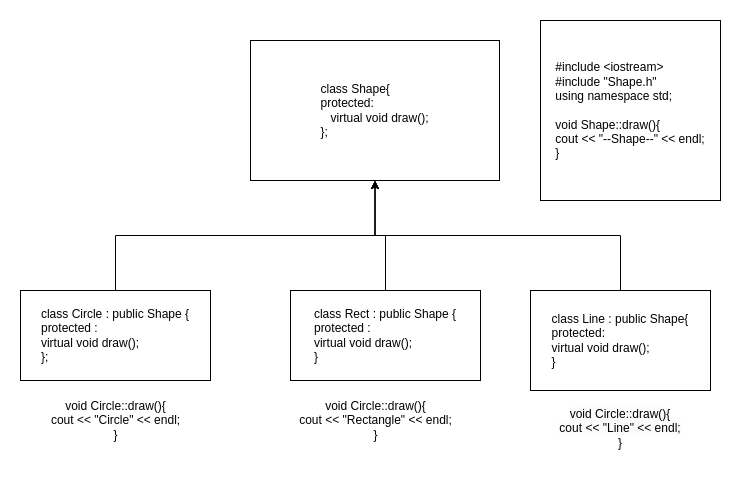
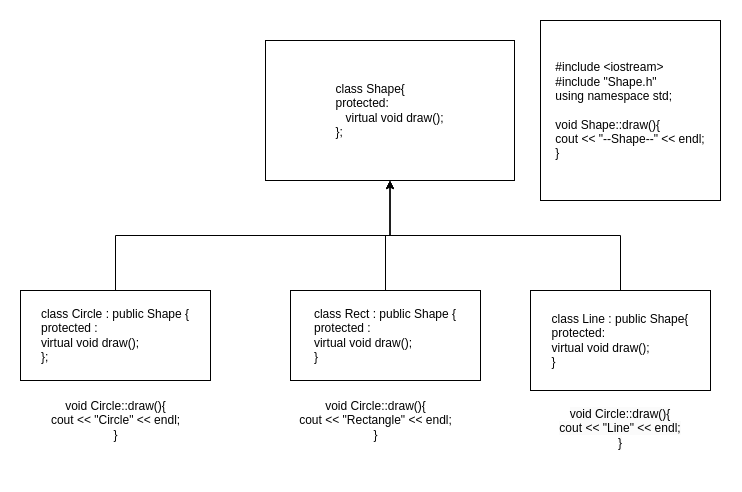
  <mxCell id="0" />
  <mxCell id="1" parent="0" />
- <mxCell id="2" value="&lt;div style=&quot;text-align: left;&quot;&gt;&lt;span style=&quot;background-color: initial;&quot;&gt;class Shape{&lt;/span&gt;&lt;/div&gt;&lt;div style=&quot;text-align: left;&quot;&gt;&lt;span style=&quot;background-color: initial;&quot;&gt;protected:&lt;/span&gt;&lt;/div&gt;&lt;div style=&quot;text-align: left;&quot;&gt;&lt;span style=&quot;background-color: initial;&quot;&gt;&amp;nbsp; &amp;nbsp;virtual void draw();&lt;/span&gt;&lt;/div&gt;&lt;div style=&quot;text-align: left;&quot;&gt;&lt;span style=&quot;background-color: initial;&quot;&gt;};&lt;/span&gt;&lt;/div&gt;" style="whiteSpace=wrap;html=1;" parent="1" vertex="1"><mxGeometry x="250" y="40" width="249" height="140" as="geometry" /></mxCell>
+ <mxCell id="2" value="&lt;div style=&quot;text-align: left;&quot;&gt;&lt;span style=&quot;background-color: initial;&quot;&gt;class Shape{&lt;/span&gt;&lt;/div&gt;&lt;div style=&quot;text-align: left;&quot;&gt;&lt;span style=&quot;background-color: initial;&quot;&gt;protected:&lt;/span&gt;&lt;/div&gt;&lt;div style=&quot;text-align: left;&quot;&gt;&lt;span style=&quot;background-color: initial;&quot;&gt;&amp;nbsp; &amp;nbsp;virtual void draw();&lt;/span&gt;&lt;/div&gt;&lt;div style=&quot;text-align: left;&quot;&gt;&lt;span style=&quot;background-color: initial;&quot;&gt;};&lt;/span&gt;&lt;/div&gt;" style="whiteSpace=wrap;html=1;" parent="1" vertex="1"><mxGeometry x="265" y="40" width="249" height="140" as="geometry" /></mxCell>
  <mxCell id="3" style="edgeStyle=orthogonalEdgeStyle;rounded=0;orthogonalLoop=1;jettySize=auto;html=1;exitX=0.5;exitY=0;exitDx=0;exitDy=0;entryX=0.5;entryY=1;entryDx=0;entryDy=0;" parent="1" source="4" target="2" edge="1"><mxGeometry relative="1" as="geometry" /></mxCell>
  <mxCell id="4" value="&lt;div style=&quot;text-align: justify;&quot;&gt;&lt;span style=&quot;background-color: initial;&quot;&gt;class Circle : public Shape {&lt;/span&gt;&lt;/div&gt;&lt;div style=&quot;text-align: justify;&quot;&gt;&lt;span style=&quot;background-color: initial;&quot;&gt;protected :&lt;/span&gt;&lt;/div&gt;&lt;div style=&quot;text-align: justify;&quot;&gt;&lt;span style=&quot;background-color: initial;&quot;&gt;virtual void draw();&lt;/span&gt;&lt;/div&gt;&lt;div style=&quot;text-align: justify;&quot;&gt;&lt;span style=&quot;background-color: initial;&quot;&gt;};&lt;/span&gt;&lt;/div&gt;" style="whiteSpace=wrap;html=1;align=center;" parent="1" vertex="1"><mxGeometry x="20" y="290" width="190" height="90" as="geometry" /></mxCell>
  <mxCell id="5" style="edgeStyle=orthogonalEdgeStyle;rounded=0;orthogonalLoop=1;jettySize=auto;html=1;exitX=0.5;exitY=0;exitDx=0;exitDy=0;entryX=0.5;entryY=1;entryDx=0;entryDy=0;" parent="1" source="6" target="2" edge="1"><mxGeometry relative="1" as="geometry"><mxPoint x="365" y="220" as="targetPoint" /></mxGeometry></mxCell>
  <mxCell id="6" value="&lt;div style=&quot;text-align: justify;&quot;&gt;&lt;span style=&quot;background-color: initial;&quot;&gt;class Rect : public Shape {&lt;/span&gt;&lt;/div&gt;&lt;div style=&quot;text-align: justify;&quot;&gt;&lt;span style=&quot;background-color: initial;&quot;&gt;protected :&amp;nbsp;&lt;/span&gt;&lt;/div&gt;&lt;div style=&quot;text-align: justify;&quot;&gt;&lt;span style=&quot;background-color: initial;&quot;&gt;virtual void draw();&lt;/span&gt;&lt;/div&gt;&lt;div style=&quot;text-align: justify;&quot;&gt;&lt;span style=&quot;background-color: initial;&quot;&gt;}&lt;/span&gt;&lt;/div&gt;" style="whiteSpace=wrap;html=1;" parent="1" vertex="1"><mxGeometry x="290" y="290" width="190" height="90" as="geometry" /></mxCell>
  <mxCell id="7" style="edgeStyle=orthogonalEdgeStyle;rounded=0;orthogonalLoop=1;jettySize=auto;html=1;exitX=0.5;exitY=0;exitDx=0;exitDy=0;entryX=0.5;entryY=1;entryDx=0;entryDy=0;" parent="1" source="8" target="2" edge="1"><mxGeometry relative="1" as="geometry" /></mxCell>
  <mxCell id="8" value="&lt;div style=&quot;text-align: justify;&quot;&gt;&lt;span style=&quot;background-color: initial;&quot;&gt;class Line : public Shape{&lt;/span&gt;&lt;/div&gt;&lt;div style=&quot;text-align: justify;&quot;&gt;&lt;span style=&quot;background-color: initial;&quot;&gt;protected:&lt;/span&gt;&lt;/div&gt;&lt;div style=&quot;text-align: justify;&quot;&gt;&lt;span style=&quot;background-color: initial;&quot;&gt;virtual void draw();&lt;/span&gt;&lt;/div&gt;&lt;div style=&quot;text-align: justify;&quot;&gt;&lt;span style=&quot;background-color: initial;&quot;&gt;}&lt;/span&gt;&lt;/div&gt;" style="whiteSpace=wrap;html=1;" parent="1" vertex="1"><mxGeometry x="530" y="290" width="180" height="100" as="geometry" /></mxCell>
  <mxCell id="9" value="void Circle::draw(){&lt;br&gt;cout &amp;lt;&amp;lt; &quot;Circle&quot; &amp;lt;&amp;lt; endl;&lt;br&gt;}" style="text;html=1;align=center;verticalAlign=middle;resizable=0;points=[];autosize=1;strokeColor=none;fillColor=none;" parent="1" vertex="1"><mxGeometry x="40" y="390" width="150" height="60" as="geometry" /></mxCell>
  <mxCell id="10" value="void Circle::draw(){&lt;br style=&quot;border-color: var(--border-color);&quot;&gt;cout &amp;lt;&amp;lt; &quot;Rectangle&quot; &amp;lt;&amp;lt; endl;&lt;br style=&quot;border-color: var(--border-color);&quot;&gt;}" style="text;html=1;align=center;verticalAlign=middle;resizable=0;points=[];autosize=1;strokeColor=none;fillColor=none;" parent="1" vertex="1"><mxGeometry x="284.5" y="390" width="180" height="60" as="geometry" /></mxCell>
  <mxCell id="11" value="&lt;span style=&quot;color: rgb(0, 0, 0); font-family: Helvetica; font-size: 12px; font-style: normal; font-variant-ligatures: normal; font-variant-caps: normal; font-weight: 400; letter-spacing: normal; orphans: 2; text-indent: 0px; text-transform: none; widows: 2; word-spacing: 0px; -webkit-text-stroke-width: 0px; background-color: rgb(251, 251, 251); text-decoration-thickness: initial; text-decoration-style: initial; text-decoration-color: initial; float: none; display: inline !important;&quot;&gt;void Circle::draw(){&lt;/span&gt;&lt;br style=&quot;border-color: var(--border-color); color: rgb(0, 0, 0); font-family: Helvetica; font-size: 12px; font-style: normal; font-variant-ligatures: normal; font-variant-caps: normal; font-weight: 400; letter-spacing: normal; orphans: 2; text-indent: 0px; text-transform: none; widows: 2; word-spacing: 0px; -webkit-text-stroke-width: 0px; background-color: rgb(251, 251, 251); text-decoration-thickness: initial; text-decoration-style: initial; text-decoration-color: initial;&quot;&gt;&lt;span style=&quot;color: rgb(0, 0, 0); font-family: Helvetica; font-size: 12px; font-style: normal; font-variant-ligatures: normal; font-variant-caps: normal; font-weight: 400; letter-spacing: normal; orphans: 2; text-indent: 0px; text-transform: none; widows: 2; word-spacing: 0px; -webkit-text-stroke-width: 0px; background-color: rgb(251, 251, 251); text-decoration-thickness: initial; text-decoration-style: initial; text-decoration-color: initial; float: none; display: inline !important;&quot;&gt;cout &amp;lt;&amp;lt; &quot;Line&quot; &amp;lt;&amp;lt; endl;&lt;/span&gt;&lt;br style=&quot;border-color: var(--border-color); color: rgb(0, 0, 0); font-family: Helvetica; font-size: 12px; font-style: normal; font-variant-ligatures: normal; font-variant-caps: normal; font-weight: 400; letter-spacing: normal; orphans: 2; text-indent: 0px; text-transform: none; widows: 2; word-spacing: 0px; -webkit-text-stroke-width: 0px; background-color: rgb(251, 251, 251); text-decoration-thickness: initial; text-decoration-style: initial; text-decoration-color: initial;&quot;&gt;&lt;span style=&quot;color: rgb(0, 0, 0); font-family: Helvetica; font-size: 12px; font-style: normal; font-variant-ligatures: normal; font-variant-caps: normal; font-weight: 400; letter-spacing: normal; orphans: 2; text-indent: 0px; text-transform: none; widows: 2; word-spacing: 0px; -webkit-text-stroke-width: 0px; background-color: rgb(251, 251, 251); text-decoration-thickness: initial; text-decoration-style: initial; text-decoration-color: initial; float: none; display: inline !important;&quot;&gt;}&lt;/span&gt;" style="text;whiteSpace=wrap;html=1;align=center;" parent="1" vertex="1"><mxGeometry x="540" y="400" width="160" height="70" as="geometry" /></mxCell>
  <mxCell id="12" value="&lt;div style=&quot;text-align: justify;&quot;&gt;&lt;span style=&quot;background-color: initial;&quot;&gt;#include &amp;lt;iostream&amp;gt;&lt;/span&gt;&lt;/div&gt;&lt;div style=&quot;text-align: justify;&quot;&gt;&lt;span style=&quot;background-color: initial;&quot;&gt;#include &quot;Shape.h&quot;&lt;/span&gt;&lt;/div&gt;&lt;div style=&quot;text-align: justify;&quot;&gt;&lt;span style=&quot;background-color: initial;&quot;&gt;using namespace std;&lt;/span&gt;&lt;/div&gt;&lt;div style=&quot;text-align: justify;&quot;&gt;&lt;br&gt;&lt;/div&gt;&lt;div style=&quot;text-align: justify;&quot;&gt;&lt;span style=&quot;background-color: initial;&quot;&gt;void Shape::draw(){&lt;/span&gt;&lt;/div&gt;&lt;div style=&quot;text-align: justify;&quot;&gt;&lt;span style=&quot;background-color: initial;&quot;&gt;cout &amp;lt;&amp;lt; &quot;--Shape--&quot; &amp;lt;&amp;lt; endl;&lt;/span&gt;&lt;/div&gt;&lt;div style=&quot;text-align: justify;&quot;&gt;&lt;span style=&quot;background-color: initial;&quot;&gt;}&lt;/span&gt;&lt;/div&gt;" style="whiteSpace=wrap;html=1;" vertex="1" parent="1"><mxGeometry x="540" y="20" width="180" height="180" as="geometry" /></mxCell>
